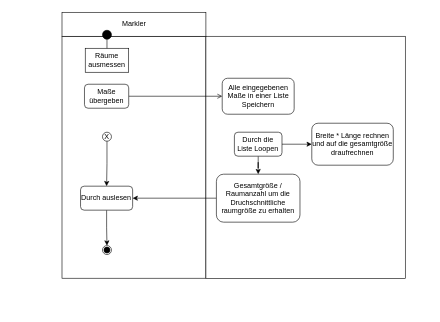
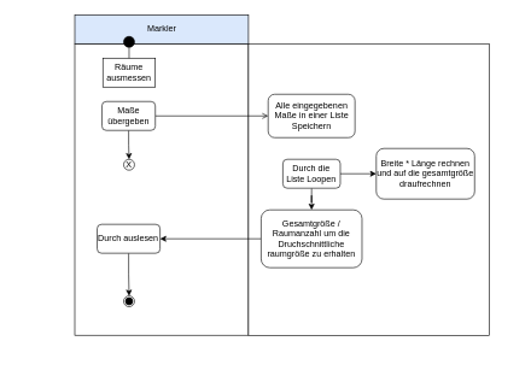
  <mxCell id="0" />
  <mxCell id="1" parent="0" />
  <mxCell id="2" value="" style="rounded=0;whiteSpace=wrap;html=1;rotation=90;" vertex="1" parent="1"><mxGeometry x="20.75" y="141.75" width="403.5" height="240" as="geometry" /></mxCell>
  <mxCell id="3" value="" style="rounded=0;whiteSpace=wrap;html=1;rotation=90;" vertex="1" parent="1"><mxGeometry x="306.88" y="95.62" width="403.75" height="332.5" as="geometry" /></mxCell>
- <mxCell id="4" value="Markler" style="rounded=0;whiteSpace=wrap;html=1;" vertex="1" parent="1"><mxGeometry x="102.5" width="240" height="40" as="geometry" y="20" /></mxCell>
+ <mxCell id="4" value="Markler" style="rounded=0;whiteSpace=wrap;html=1;fillColor=#dae8fc;" vertex="1" parent="1"><mxGeometry x="102.5" width="240" height="40" as="geometry" y="20" /></mxCell>
  <mxCell id="5" style="edgeStyle=orthogonalEdgeStyle;rounded=0;orthogonalLoop=1;jettySize=auto;html=1;exitX=0;exitY=0.5;exitDx=0;exitDy=0;entryX=1;entryY=0.5;entryDx=0;entryDy=0;" parent="1" edge="1"><mxGeometry relative="1" as="geometry"><mxPoint x="397.5" y="515" as="targetPoint" /></mxGeometry></mxCell>
  <mxCell id="6" value="" style="edgeStyle=orthogonalEdgeStyle;rounded=0;orthogonalLoop=1;jettySize=auto;html=1;" edge="1" parent="1" source="7" target="8"><mxGeometry relative="1" as="geometry" /></mxCell>
  <mxCell id="7" value="" style="ellipse;whiteSpace=wrap;html=1;aspect=fixed;labelBackgroundColor=#000000;fillColor=#000000;" vertex="1" parent="1"><mxGeometry x="170" y="50" width="15" height="15" as="geometry" /></mxCell>
  <mxCell id="8" value="Räume ausmessen" style="whiteSpace=wrap;html=1;fillColor=default;labelBackgroundColor=none;rounded=0;" vertex="1" parent="1"><mxGeometry x="141.25" y="80" width="72.5" height="40" as="geometry" /></mxCell>
  <mxCell id="9" value="" style="edgeStyle=orthogonalEdgeStyle;rounded=0;orthogonalLoop=1;jettySize=auto;html=1;endArrow=open;" edge="1" parent="1" source="11" target="12"><mxGeometry relative="1" as="geometry" /></mxCell>
+ <mxCell id="10" style="edgeStyle=orthogonalEdgeStyle;rounded=0;orthogonalLoop=1;jettySize=auto;html=1;entryX=0.5;entryY=0;entryDx=0;entryDy=0;" edge="1" parent="1" source="11" target="20"><mxGeometry relative="1" as="geometry" /></mxCell>
  <mxCell id="11" value="Maße übergeben" style="rounded=1;whiteSpace=wrap;html=1;labelBackgroundColor=none;" vertex="1" parent="1"><mxGeometry x="140" y="140" width="73.75" height="40" as="geometry" /></mxCell>
  <mxCell id="12" value="Alle eingegebenen Maße in einer Liste Speichern" style="whiteSpace=wrap;html=1;rounded=1;labelBackgroundColor=none;" vertex="1" parent="1"><mxGeometry x="369.695" y="130" width="120" height="60" as="geometry" /></mxCell>
  <mxCell id="13" value="" style="edgeStyle=orthogonalEdgeStyle;rounded=0;orthogonalLoop=1;jettySize=auto;html=1;" edge="1" parent="1" source="15" target="16"><mxGeometry relative="1" as="geometry" /></mxCell>
  <mxCell id="14" value="" style="edgeStyle=orthogonalEdgeStyle;rounded=0;orthogonalLoop=1;jettySize=auto;html=1;" edge="1" parent="1" source="15" target="18"><mxGeometry relative="1" as="geometry" /></mxCell>
  <mxCell id="15" value="Durch die Liste Loopen" style="whiteSpace=wrap;html=1;rounded=1;labelBackgroundColor=none;" vertex="1" parent="1"><mxGeometry x="390" y="220" width="79.38" height="40" as="geometry" /></mxCell>
  <mxCell id="16" value="Breite * Länge rechnen und auf die gesamtgröße draufrechnen" style="whiteSpace=wrap;html=1;rounded=1;labelBackgroundColor=none;" vertex="1" parent="1"><mxGeometry x="519.07" y="205" width="135.93" height="70" as="geometry" /></mxCell>
  <mxCell id="17" style="edgeStyle=orthogonalEdgeStyle;rounded=0;orthogonalLoop=1;jettySize=auto;html=1;entryX=1;entryY=0.5;entryDx=0;entryDy=0;" edge="1" parent="1" source="18" target="22"><mxGeometry relative="1" as="geometry" /></mxCell>
  <mxCell id="18" value="Gesamtgröße / Raumanzahl um die Druchschnittliche raumgröße zu erhalten" style="whiteSpace=wrap;html=1;rounded=1;labelBackgroundColor=none;" vertex="1" parent="1"><mxGeometry x="360" y="290" width="139.38" height="80" as="geometry" /></mxCell>
- <mxCell id="19" value="" style="edgeStyle=orthogonalEdgeStyle;rounded=0;orthogonalLoop=1;jettySize=auto;html=1;" edge="1" parent="1" source="20" target="22"><mxGeometry relative="1" as="geometry" /></mxCell>
  <mxCell id="20" value="X" style="ellipse;whiteSpace=wrap;html=1;aspect=fixed;labelBackgroundColor=none;fillColor=none;" vertex="1" parent="1"><mxGeometry x="170" y="220" width="15" height="15" as="geometry" /></mxCell>
  <mxCell id="21" style="edgeStyle=orthogonalEdgeStyle;rounded=0;orthogonalLoop=1;jettySize=auto;html=1;entryX=0.5;entryY=0;entryDx=0;entryDy=0;" edge="1" parent="1" source="22" target="23"><mxGeometry relative="1" as="geometry" /></mxCell>
  <mxCell id="22" value="Durch auslesen" style="rounded=1;whiteSpace=wrap;html=1;fillColor=default;labelBackgroundColor=none;" vertex="1" parent="1"><mxGeometry x="133.43" y="310" width="86.88" height="40" as="geometry" /></mxCell>
  <mxCell id="23" value="" style="ellipse;whiteSpace=wrap;html=1;aspect=fixed;labelBackgroundColor=default;fillColor=none;" vertex="1" parent="1"><mxGeometry x="170" y="409" width="15" height="15" as="geometry" /></mxCell>
  <mxCell id="24" value="" style="ellipse;whiteSpace=wrap;html=1;aspect=fixed;labelBackgroundColor=#000000;fillColor=#000000;" vertex="1" parent="1"><mxGeometry x="172.5" y="411.5" width="10" height="10" as="geometry" /></mxCell>
